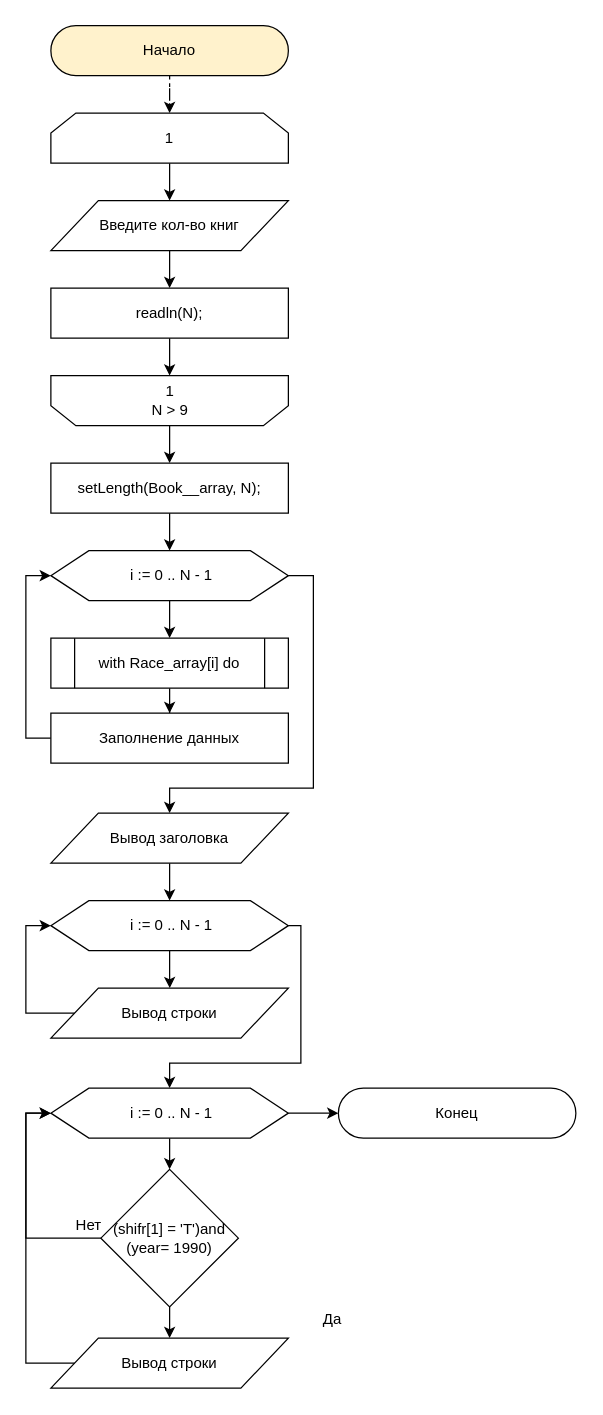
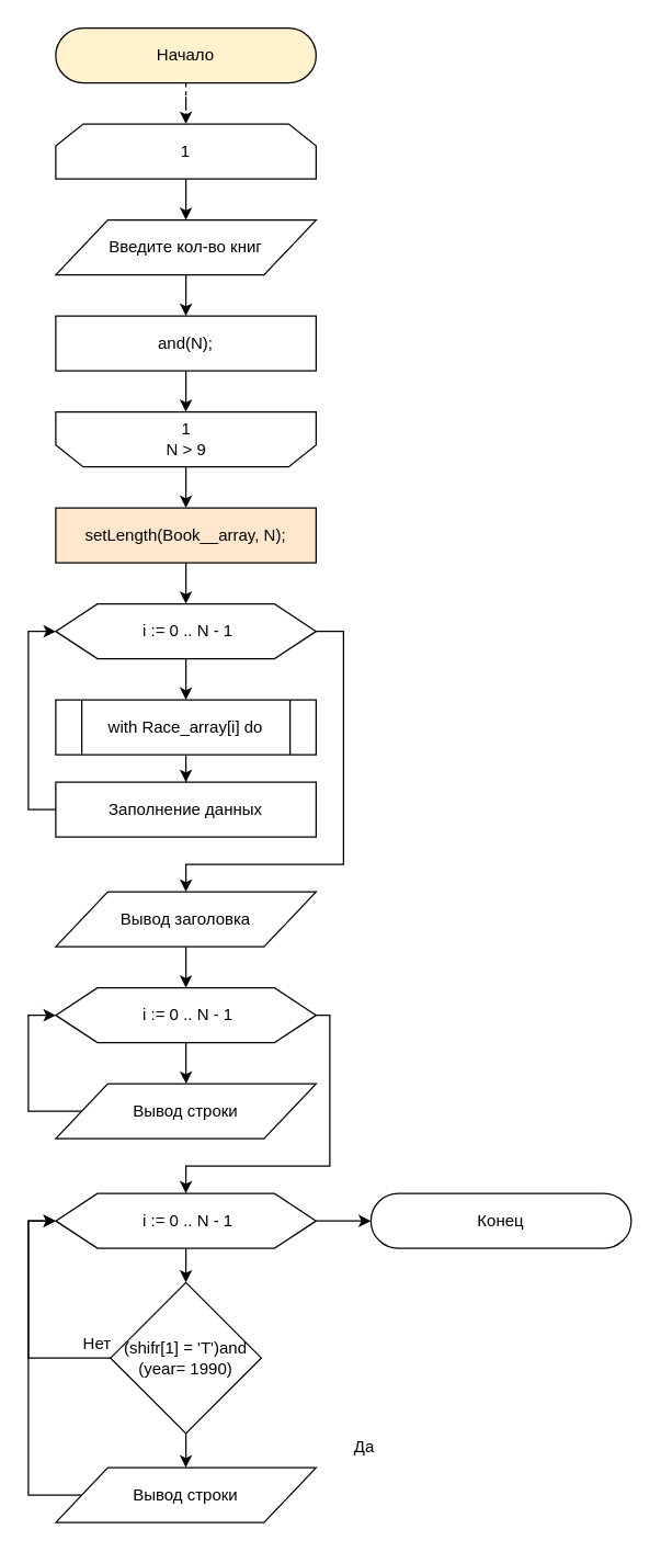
  <mxCell id="0" />
  <mxCell id="1" parent="0" />
  <mxCell id="2" style="edgeStyle=orthogonalEdgeStyle;rounded=0;orthogonalLoop=1;jettySize=auto;html=1;dashed=1;" parent="1" source="3" target="7" edge="1"><mxGeometry relative="1" as="geometry" /></mxCell>
  <mxCell id="3" value="Начало" style="rounded=1;whiteSpace=wrap;html=1;arcSize=50;fillColor=#fff2cc;" parent="1" vertex="1"><mxGeometry x="40" y="20" width="190" height="40" as="geometry" /></mxCell>
  <mxCell id="4" style="edgeStyle=orthogonalEdgeStyle;rounded=0;orthogonalLoop=1;jettySize=auto;html=1;entryX=0.5;entryY=0;entryDx=0;entryDy=0;" parent="1" source="5" target="9" edge="1"><mxGeometry relative="1" as="geometry" /></mxCell>
  <mxCell id="5" value="Введите кол-во книг" style="shape=parallelogram;perimeter=parallelogramPerimeter;whiteSpace=wrap;html=1;" parent="1" vertex="1"><mxGeometry x="40" y="160" width="190" height="40" as="geometry" /></mxCell>
  <mxCell id="6" style="edgeStyle=orthogonalEdgeStyle;rounded=0;orthogonalLoop=1;jettySize=auto;html=1;" parent="1" source="7" target="5" edge="1"><mxGeometry relative="1" as="geometry" /></mxCell>
  <mxCell id="7" value="1" style="shape=loopLimit;whiteSpace=wrap;html=1;" parent="1" vertex="1"><mxGeometry x="40" y="90" width="190" height="40" as="geometry" /></mxCell>
  <mxCell id="8" style="edgeStyle=orthogonalEdgeStyle;rounded=0;orthogonalLoop=1;jettySize=auto;html=1;entryX=0.5;entryY=1;entryDx=0;entryDy=0;" parent="1" source="9" target="11" edge="1"><mxGeometry relative="1" as="geometry" /></mxCell>
- <mxCell id="9" value="readln(N);" style="rounded=0;whiteSpace=wrap;html=1;" parent="1" vertex="1"><mxGeometry x="40" y="230" width="190" height="40" as="geometry" /></mxCell>
+ <mxCell id="9" value="and(N);" style="rounded=0;whiteSpace=wrap;html=1;" parent="1" vertex="1"><mxGeometry x="40" y="230" width="190" height="40" as="geometry" /></mxCell>
  <mxCell id="10" style="edgeStyle=orthogonalEdgeStyle;rounded=0;orthogonalLoop=1;jettySize=auto;html=1;" parent="1" source="11" target="14" edge="1"><mxGeometry relative="1" as="geometry" /></mxCell>
  <mxCell id="11" value="" style="shape=loopLimit;whiteSpace=wrap;html=1;rotation=-180;" parent="1" vertex="1"><mxGeometry x="40" y="300" width="190" height="40" as="geometry" /></mxCell>
  <mxCell id="12" value="1&lt;br&gt;N &amp;gt; 9" style="text;html=1;align=center;verticalAlign=middle;resizable=0;points=[];;autosize=1;" parent="1" vertex="1"><mxGeometry x="115" y="305" width="40" height="30" as="geometry" /></mxCell>
  <mxCell id="13" style="edgeStyle=orthogonalEdgeStyle;rounded=0;orthogonalLoop=1;jettySize=auto;html=1;" parent="1" source="14" target="17" edge="1"><mxGeometry relative="1" as="geometry" /></mxCell>
- <mxCell id="14" value="setLength(Book__array, N);" style="rounded=0;whiteSpace=wrap;html=1;" parent="1" vertex="1"><mxGeometry x="40" y="370" width="190" height="40" as="geometry" /></mxCell>
+ <mxCell id="14" value="setLength(Book__array, N);" style="rounded=0;whiteSpace=wrap;html=1;fillColor=#ffe6cc;" parent="1" vertex="1"><mxGeometry x="40" y="370" width="190" height="40" as="geometry" /></mxCell>
  <mxCell id="15" style="edgeStyle=orthogonalEdgeStyle;rounded=0;orthogonalLoop=1;jettySize=auto;html=1;" parent="1" source="17" target="19" edge="1"><mxGeometry relative="1" as="geometry" /></mxCell>
  <mxCell id="16" style="edgeStyle=orthogonalEdgeStyle;rounded=0;orthogonalLoop=1;jettySize=auto;html=1;entryX=0.5;entryY=0;entryDx=0;entryDy=0;" parent="1" source="17" target="23" edge="1"><mxGeometry relative="1" as="geometry"><Array as="points"><mxPoint x="250" y="460" /><mxPoint x="250" y="630" /><mxPoint x="135" y="630" /></Array></mxGeometry></mxCell>
  <mxCell id="17" value="&amp;nbsp;i := 0 .. N - 1" style="shape=hexagon;perimeter=hexagonPerimeter2;whiteSpace=wrap;html=1;size=0.16;" parent="1" vertex="1"><mxGeometry x="40" y="440" width="190" height="40" as="geometry" /></mxCell>
  <mxCell id="18" style="edgeStyle=orthogonalEdgeStyle;rounded=0;orthogonalLoop=1;jettySize=auto;html=1;" parent="1" source="19" target="21" edge="1"><mxGeometry relative="1" as="geometry" /></mxCell>
  <mxCell id="19" value="with Race_array[i] do" style="shape=process;whiteSpace=wrap;html=1;backgroundOutline=1;" parent="1" vertex="1"><mxGeometry x="40" y="510" width="190" height="40" as="geometry" /></mxCell>
  <mxCell id="20" style="edgeStyle=orthogonalEdgeStyle;rounded=0;orthogonalLoop=1;jettySize=auto;html=1;entryX=0;entryY=0.5;entryDx=0;entryDy=0;" parent="1" source="21" target="17" edge="1"><mxGeometry relative="1" as="geometry"><Array as="points"><mxPoint x="20" y="590" /><mxPoint x="20" y="460" /></Array></mxGeometry></mxCell>
  <mxCell id="21" value="Заполнение данных" style="rounded=0;whiteSpace=wrap;html=1;" parent="1" vertex="1"><mxGeometry x="40" y="570" width="190" height="40" as="geometry" /></mxCell>
  <mxCell id="22" style="edgeStyle=orthogonalEdgeStyle;rounded=0;orthogonalLoop=1;jettySize=auto;html=1;entryX=0.5;entryY=0;entryDx=0;entryDy=0;" parent="1" source="23" target="26" edge="1"><mxGeometry relative="1" as="geometry" /></mxCell>
  <mxCell id="23" value="Вывод заголовка" style="shape=parallelogram;perimeter=parallelogramPerimeter;whiteSpace=wrap;html=1;" parent="1" vertex="1"><mxGeometry x="40" y="650" width="190" height="40" as="geometry" /></mxCell>
  <mxCell id="24" style="edgeStyle=orthogonalEdgeStyle;rounded=0;orthogonalLoop=1;jettySize=auto;html=1;" parent="1" source="26" edge="1"><mxGeometry relative="1" as="geometry"><mxPoint x="135.138" y="790" as="targetPoint" /></mxGeometry></mxCell>
  <mxCell id="25" style="edgeStyle=orthogonalEdgeStyle;rounded=0;orthogonalLoop=1;jettySize=auto;html=1;entryX=0.5;entryY=0;entryDx=0;entryDy=0;" parent="1" source="26" target="31" edge="1"><mxGeometry relative="1" as="geometry"><Array as="points"><mxPoint x="240" y="740" /><mxPoint x="240" y="850" /><mxPoint x="135" y="850" /></Array></mxGeometry></mxCell>
  <mxCell id="26" value="&amp;nbsp;i := 0 .. N - 1" style="shape=hexagon;perimeter=hexagonPerimeter2;whiteSpace=wrap;html=1;size=0.16;" parent="1" vertex="1"><mxGeometry x="40" y="720" width="190" height="40" as="geometry" /></mxCell>
  <mxCell id="27" style="edgeStyle=orthogonalEdgeStyle;rounded=0;orthogonalLoop=1;jettySize=auto;html=1;entryX=0;entryY=0.5;entryDx=0;entryDy=0;" parent="1" source="28" target="26" edge="1"><mxGeometry relative="1" as="geometry"><Array as="points"><mxPoint x="20" y="810" /><mxPoint x="20" y="740" /></Array></mxGeometry></mxCell>
  <mxCell id="28" value="Вывод строки" style="shape=parallelogram;perimeter=parallelogramPerimeter;whiteSpace=wrap;html=1;" parent="1" vertex="1"><mxGeometry x="40" y="790" width="190" height="40" as="geometry" /></mxCell>
  <mxCell id="29" style="edgeStyle=orthogonalEdgeStyle;rounded=0;orthogonalLoop=1;jettySize=auto;html=1;entryX=0.5;entryY=0;entryDx=0;entryDy=0;" parent="1" source="31" edge="1" target="36"><mxGeometry relative="1" as="geometry"><mxPoint x="135.138" y="940" as="targetPoint" /></mxGeometry></mxCell>
  <mxCell id="30" style="edgeStyle=orthogonalEdgeStyle;rounded=0;orthogonalLoop=1;jettySize=auto;html=1;entryX=0;entryY=0.5;entryDx=0;entryDy=0;" parent="1" source="31" target="39" edge="1"><mxGeometry relative="1" as="geometry" /></mxCell>
  <mxCell id="31" value="&amp;nbsp;i := 0 .. N - 1" style="shape=hexagon;perimeter=hexagonPerimeter2;whiteSpace=wrap;html=1;size=0.16;" parent="1" vertex="1"><mxGeometry x="40" y="870" width="190" height="40" as="geometry" /></mxCell>
  <mxCell id="32" style="edgeStyle=orthogonalEdgeStyle;rounded=0;orthogonalLoop=1;jettySize=auto;html=1;entryX=0;entryY=0.5;entryDx=0;entryDy=0;" parent="1" source="33" target="31" edge="1"><mxGeometry relative="1" as="geometry"><Array as="points"><mxPoint x="20" y="1090" /><mxPoint x="20" y="890" /></Array></mxGeometry></mxCell>
  <mxCell id="33" value="Вывод строки" style="shape=parallelogram;perimeter=parallelogramPerimeter;whiteSpace=wrap;html=1;" parent="1" vertex="1"><mxGeometry x="40" y="1070" width="190" height="40" as="geometry" /></mxCell>
  <mxCell id="34" style="edgeStyle=orthogonalEdgeStyle;rounded=0;orthogonalLoop=1;jettySize=auto;html=1;" parent="1" source="36" target="33" edge="1"><mxGeometry relative="1" as="geometry" /></mxCell>
  <mxCell id="35" style="edgeStyle=orthogonalEdgeStyle;rounded=0;orthogonalLoop=1;jettySize=auto;html=1;entryX=0;entryY=0.5;entryDx=0;entryDy=0;exitX=0;exitY=0.5;exitDx=0;exitDy=0;" parent="1" source="36" target="31" edge="1"><mxGeometry relative="1" as="geometry"><Array as="points"><mxPoint x="20" y="990" /><mxPoint x="20" y="890" /></Array></mxGeometry></mxCell>
  <mxCell id="36" value="(shifr[1] = 'Т')and (year= 1990)" style="rhombus;whiteSpace=wrap;html=1;" parent="1" vertex="1"><mxGeometry x="80" y="935" width="110" height="110" as="geometry" /></mxCell>
  <mxCell id="37" value="Нет" style="text;html=1;align=center;verticalAlign=middle;resizable=0;points=[];;autosize=1;" parent="1" vertex="1"><mxGeometry x="50" y="970" width="40" height="20" as="geometry" /></mxCell>
  <mxCell id="38" value="Да" style="text;html=1;align=center;verticalAlign=middle;resizable=0;points=[];;autosize=1;" parent="1" vertex="1"><mxGeometry x="250" y="1045" width="30" height="20" as="geometry" /></mxCell>
  <mxCell id="39" value="Конец" style="rounded=1;whiteSpace=wrap;html=1;arcSize=50;" parent="1" vertex="1"><mxGeometry x="270" y="870" width="190" height="40" as="geometry" /></mxCell>
